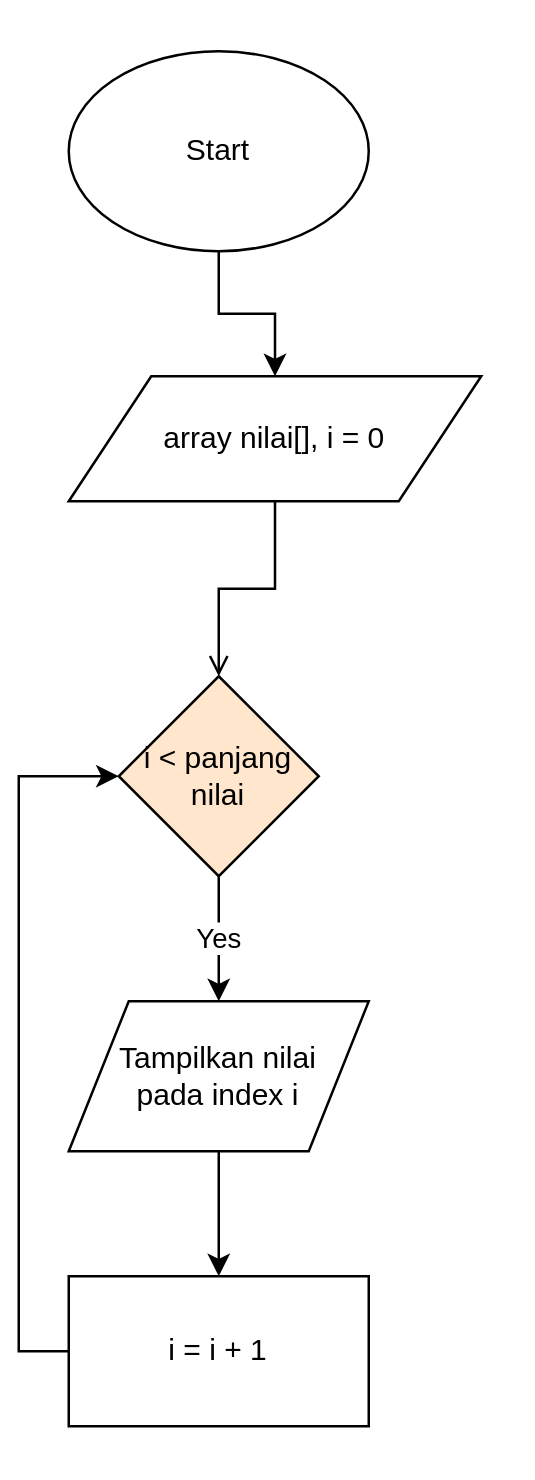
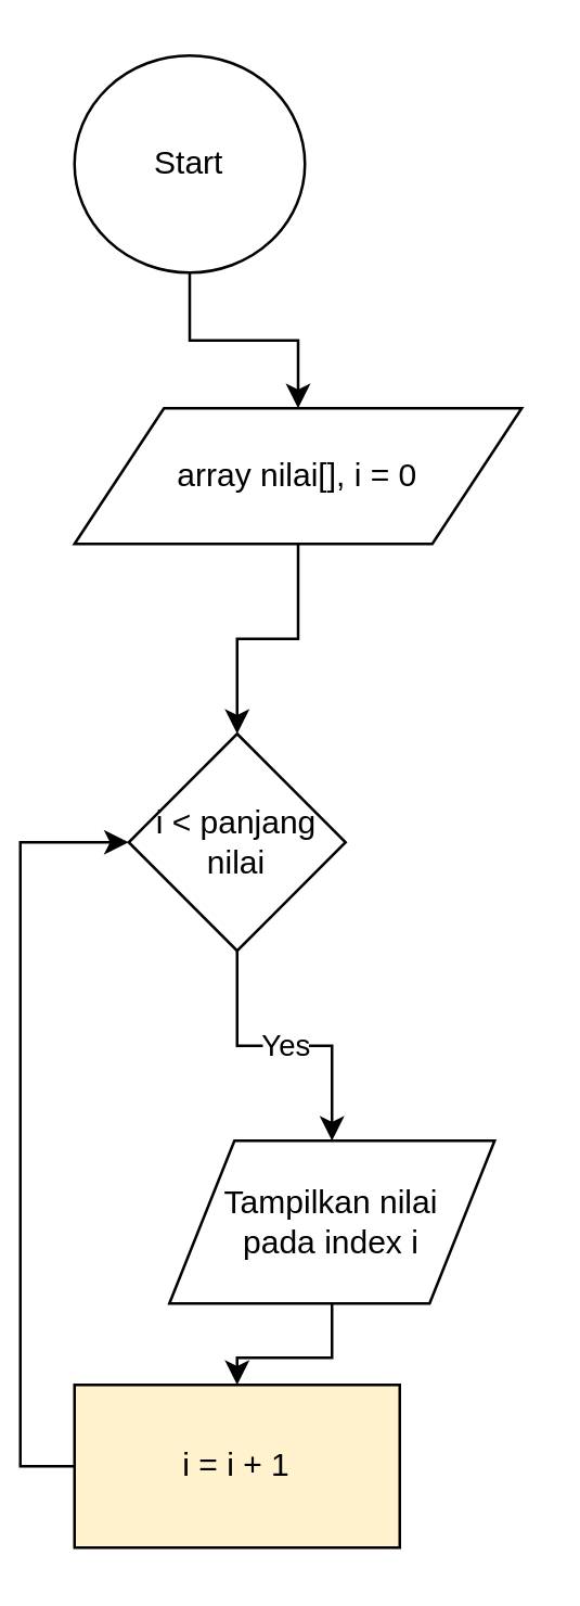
  <mxCell id="0" />
  <mxCell id="1" parent="0" />
  <mxCell id="2" style="edgeStyle=orthogonalEdgeStyle;rounded=0;orthogonalLoop=1;jettySize=auto;html=1;exitX=0.5;exitY=1;exitDx=0;exitDy=0;entryX=0.5;entryY=0;entryDx=0;entryDy=0;" edge="1" parent="1" source="3" target="5"><mxGeometry relative="1" as="geometry" /></mxCell>
- <mxCell id="3" value="&lt;div&gt;Start&lt;/div&gt;" style="ellipse;whiteSpace=wrap;html=1;" vertex="1" parent="1"><mxGeometry x="20" y="20" width="120" height="80" as="geometry" /></mxCell>
- <mxCell id="4" style="edgeStyle=orthogonalEdgeStyle;rounded=0;orthogonalLoop=1;jettySize=auto;html=1;exitX=0.5;exitY=1;exitDx=0;exitDy=0;entryX=0.5;entryY=0;entryDx=0;entryDy=0;endArrow=open;" edge="1" parent="1" source="5" target="7"><mxGeometry relative="1" as="geometry" /></mxCell>
+ <mxCell id="3" value="&lt;div&gt;Start&lt;/div&gt;" style="ellipse;whiteSpace=wrap;html=1;" vertex="1" parent="1"><mxGeometry x="20" y="20" width="85" height="80" as="geometry" /></mxCell>
+ <mxCell id="4" style="edgeStyle=orthogonalEdgeStyle;rounded=0;orthogonalLoop=1;jettySize=auto;html=1;exitX=0.5;exitY=1;exitDx=0;exitDy=0;entryX=0.5;entryY=0;entryDx=0;entryDy=0;" edge="1" parent="1" source="5" target="7"><mxGeometry relative="1" as="geometry" /></mxCell>
  <mxCell id="5" value="&lt;div&gt;array nilai[], i = 0&lt;br&gt;&lt;/div&gt;" style="shape=parallelogram;perimeter=parallelogramPerimeter;whiteSpace=wrap;html=1;strokeColor=#000000;" vertex="1" parent="1"><mxGeometry x="20" y="150" width="165" height="50" as="geometry" /></mxCell>
  <mxCell id="6" value="Yes" style="edgeStyle=orthogonalEdgeStyle;rounded=0;orthogonalLoop=1;jettySize=auto;html=1;exitX=0.5;exitY=1;exitDx=0;exitDy=0;entryX=0.5;entryY=0;entryDx=0;entryDy=0;" edge="1" parent="1" source="7" target="9"><mxGeometry relative="1" as="geometry" /></mxCell>
- <mxCell id="7" value="i &amp;lt; panjang nilai" style="rhombus;whiteSpace=wrap;html=1;strokeColor=#000000;fillColor=#ffe6cc;" vertex="1" parent="1"><mxGeometry x="40" y="270" width="80" height="80" as="geometry" /></mxCell>
+ <mxCell id="7" value="i &amp;lt; panjang nilai" style="rhombus;whiteSpace=wrap;html=1;strokeColor=#000000;" vertex="1" parent="1"><mxGeometry x="40" y="270" width="80" height="80" as="geometry" /></mxCell>
  <mxCell id="8" style="edgeStyle=orthogonalEdgeStyle;rounded=0;orthogonalLoop=1;jettySize=auto;html=1;exitX=0.5;exitY=1;exitDx=0;exitDy=0;entryX=0.5;entryY=0;entryDx=0;entryDy=0;" edge="1" parent="1" source="9" target="11"><mxGeometry relative="1" as="geometry" /></mxCell>
- <mxCell id="9" value="&lt;div&gt;Tampilkan nilai &lt;br&gt;&lt;/div&gt;&lt;div&gt;pada index i&lt;/div&gt;" style="shape=parallelogram;perimeter=parallelogramPerimeter;whiteSpace=wrap;html=1;strokeColor=#000000;" vertex="1" parent="1"><mxGeometry x="20" y="400" width="120" height="60" as="geometry" /></mxCell>
+ <mxCell id="9" value="&lt;div&gt;Tampilkan nilai &lt;br&gt;&lt;/div&gt;&lt;div&gt;pada index i&lt;/div&gt;" style="shape=parallelogram;perimeter=parallelogramPerimeter;whiteSpace=wrap;html=1;strokeColor=#000000;" vertex="1" parent="1"><mxGeometry x="55" y="420" width="120" height="60" as="geometry" /></mxCell>
  <mxCell id="10" style="edgeStyle=orthogonalEdgeStyle;rounded=0;orthogonalLoop=1;jettySize=auto;html=1;exitX=0;exitY=0.5;exitDx=0;exitDy=0;entryX=0;entryY=0.5;entryDx=0;entryDy=0;" edge="1" parent="1" source="11" target="7"><mxGeometry relative="1" as="geometry" /></mxCell>
- <mxCell id="11" value="&lt;div&gt;i = i + 1&lt;/div&gt;" style="rounded=0;whiteSpace=wrap;html=1;strokeColor=#000000;" vertex="1" parent="1"><mxGeometry x="20" y="510" width="120" height="60" as="geometry" /></mxCell>
+ <mxCell id="11" value="&lt;div&gt;i = i + 1&lt;/div&gt;" style="rounded=0;whiteSpace=wrap;html=1;strokeColor=#000000;fillColor=#fff2cc;" vertex="1" parent="1"><mxGeometry x="20" y="510" width="120" height="60" as="geometry" /></mxCell>
